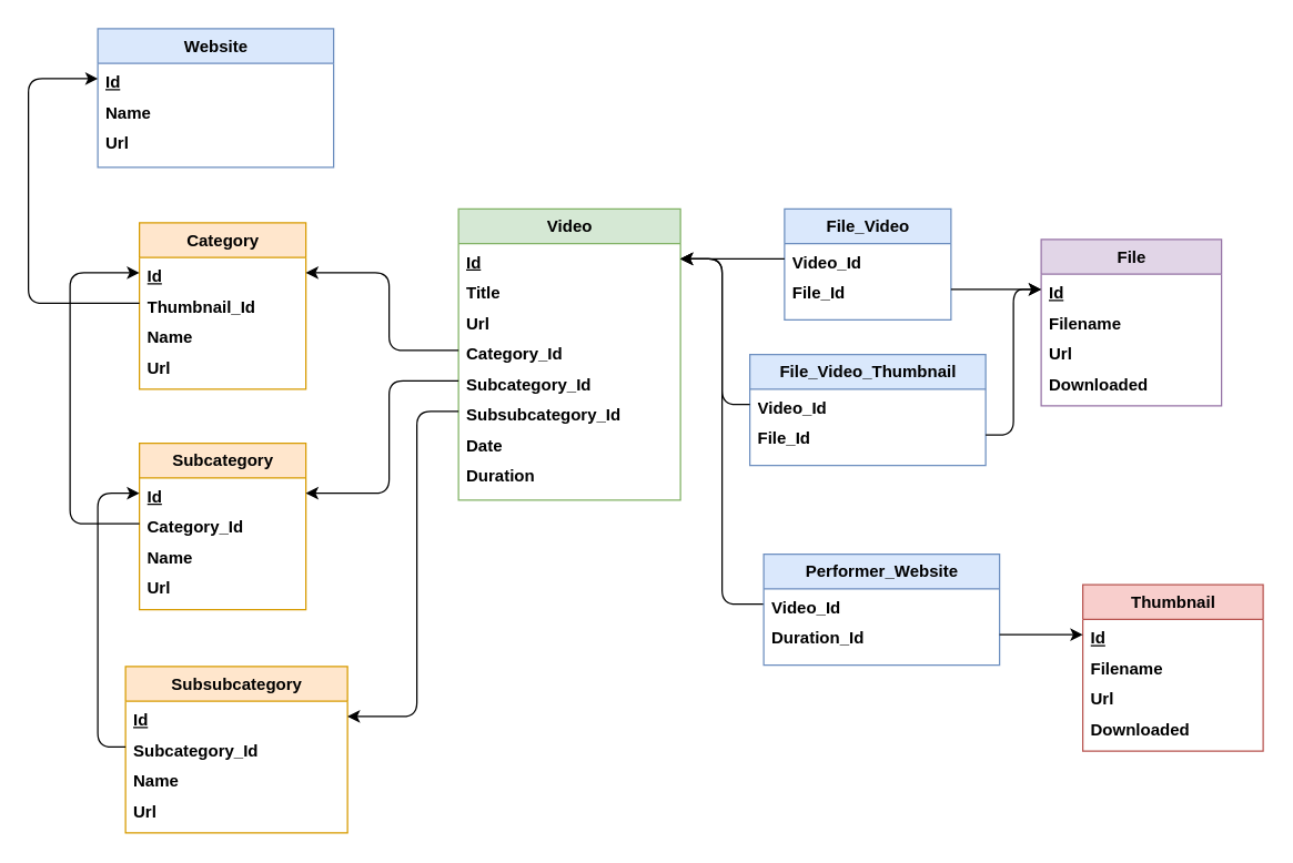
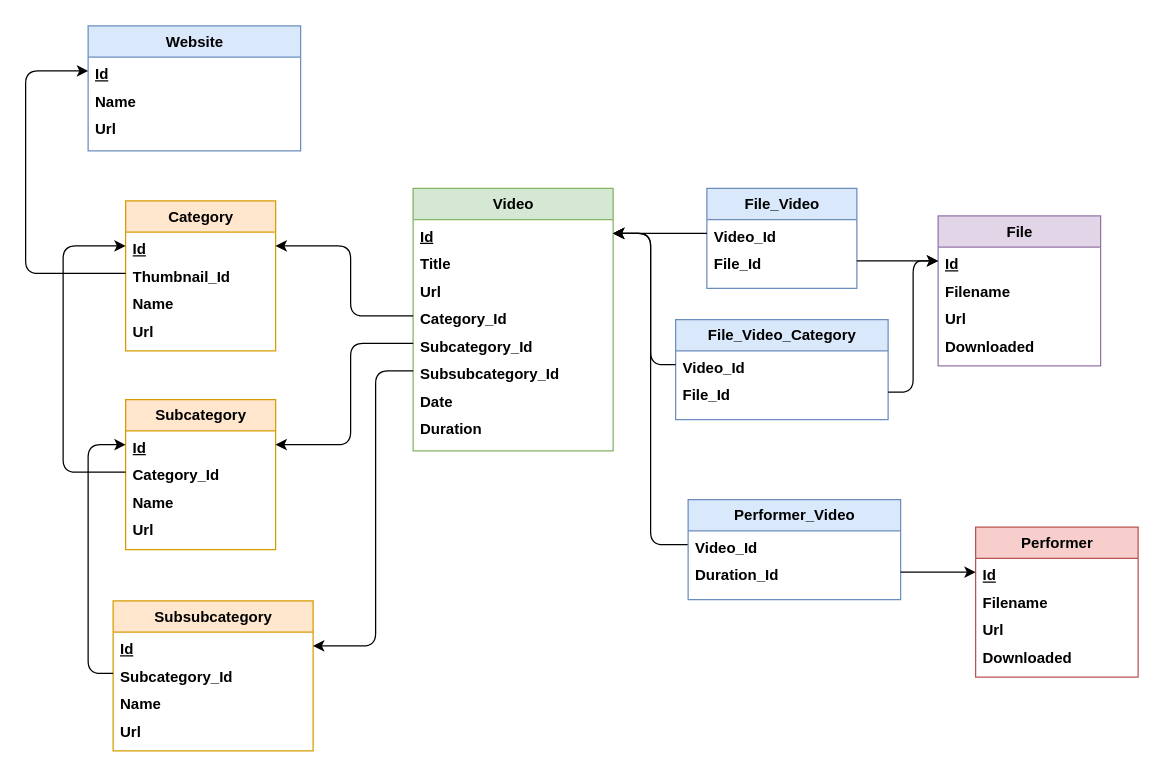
  <mxCell id="0" />
  <mxCell id="1" parent="0" />
  <mxCell id="2" value="Website" style="swimlane;html=1;fontStyle=1;childLayout=stackLayout;horizontal=1;startSize=25;fillColor=#dae8fc;horizontalStack=0;resizeParent=1;resizeLast=0;collapsible=1;marginBottom=0;swimlaneFillColor=#ffffff;align=center;strokeColor=#6c8ebf;" vertex="1" parent="1"><mxGeometry x="70" y="20" width="170" height="100" as="geometry" /></mxCell>
  <mxCell id="3" value="&lt;b&gt;Id&lt;/b&gt;" style="text;html=1;strokeColor=none;fillColor=none;spacingLeft=4;spacingRight=4;whiteSpace=wrap;overflow=hidden;rotatable=0;points=[[0,0.5],[1,0.5]];portConstraint=eastwest;fontStyle=4" vertex="1" parent="2"><mxGeometry y="25" width="170" height="22" as="geometry" /></mxCell>
  <mxCell id="4" value="&lt;b&gt;Name&lt;/b&gt;" style="text;html=1;strokeColor=none;fillColor=none;spacingLeft=4;spacingRight=4;whiteSpace=wrap;overflow=hidden;rotatable=0;points=[[0,0.5],[1,0.5]];portConstraint=eastwest;fontStyle=0" vertex="1" parent="2"><mxGeometry y="47" width="170" height="22" as="geometry" /></mxCell>
  <mxCell id="5" value="&lt;b&gt;Url&lt;br&gt;&lt;/b&gt;" style="text;html=1;strokeColor=none;fillColor=none;spacingLeft=4;spacingRight=4;whiteSpace=wrap;overflow=hidden;rotatable=0;points=[[0,0.5],[1,0.5]];portConstraint=eastwest;fontStyle=0" vertex="1" parent="2"><mxGeometry y="69" width="170" height="22" as="geometry" /></mxCell>
  <mxCell id="6" value="Category" style="swimlane;html=1;fontStyle=1;childLayout=stackLayout;horizontal=1;startSize=25;fillColor=#ffe6cc;horizontalStack=0;resizeParent=1;resizeLast=0;collapsible=1;marginBottom=0;swimlaneFillColor=#ffffff;align=center;strokeColor=#d79b00;" vertex="1" parent="1"><mxGeometry x="100" y="160" width="120" height="120" as="geometry" /></mxCell>
  <mxCell id="7" value="&lt;b&gt;Id&lt;/b&gt;" style="text;html=1;strokeColor=none;fillColor=none;spacingLeft=4;spacingRight=4;whiteSpace=wrap;overflow=hidden;rotatable=0;points=[[0,0.5],[1,0.5]];portConstraint=eastwest;fontStyle=4" vertex="1" parent="6"><mxGeometry y="25" width="120" height="22" as="geometry" /></mxCell>
  <mxCell id="8" value="&lt;b&gt;Thumbnail_Id&lt;/b&gt;" style="text;html=1;strokeColor=none;fillColor=none;spacingLeft=4;spacingRight=4;whiteSpace=wrap;overflow=hidden;rotatable=0;points=[[0,0.5],[1,0.5]];portConstraint=eastwest;fontStyle=0" vertex="1" parent="6"><mxGeometry y="47" width="120" height="22" as="geometry" /></mxCell>
  <mxCell id="9" value="&lt;b&gt;Name&lt;br&gt;&lt;/b&gt;" style="text;html=1;strokeColor=none;fillColor=none;spacingLeft=4;spacingRight=4;whiteSpace=wrap;overflow=hidden;rotatable=0;points=[[0,0.5],[1,0.5]];portConstraint=eastwest;fontStyle=0" vertex="1" parent="6"><mxGeometry y="69" width="120" height="22" as="geometry" /></mxCell>
  <mxCell id="10" value="&lt;b&gt;Url&lt;br&gt;&lt;/b&gt;" style="text;html=1;strokeColor=none;fillColor=none;spacingLeft=4;spacingRight=4;whiteSpace=wrap;overflow=hidden;rotatable=0;points=[[0,0.5],[1,0.5]];portConstraint=eastwest;fontStyle=0" vertex="1" parent="6"><mxGeometry y="91" width="120" height="22" as="geometry" /></mxCell>
  <mxCell id="11" value="Subcategory" style="swimlane;html=1;fontStyle=1;childLayout=stackLayout;horizontal=1;startSize=25;fillColor=#ffe6cc;horizontalStack=0;resizeParent=1;resizeLast=0;collapsible=1;marginBottom=0;swimlaneFillColor=#ffffff;align=center;strokeColor=#d79b00;" vertex="1" parent="1"><mxGeometry x="100" y="319" width="120" height="120" as="geometry" /></mxCell>
  <mxCell id="12" value="&lt;b&gt;Id&lt;/b&gt;" style="text;html=1;strokeColor=none;fillColor=none;spacingLeft=4;spacingRight=4;whiteSpace=wrap;overflow=hidden;rotatable=0;points=[[0,0.5],[1,0.5]];portConstraint=eastwest;fontStyle=4" vertex="1" parent="11"><mxGeometry y="25" width="120" height="22" as="geometry" /></mxCell>
  <mxCell id="13" value="&lt;b&gt;Category_Id&lt;/b&gt;" style="text;html=1;strokeColor=none;fillColor=none;spacingLeft=4;spacingRight=4;whiteSpace=wrap;overflow=hidden;rotatable=0;points=[[0,0.5],[1,0.5]];portConstraint=eastwest;fontStyle=0" vertex="1" parent="11"><mxGeometry y="47" width="120" height="22" as="geometry" /></mxCell>
  <mxCell id="14" value="&lt;b&gt;Name&lt;br&gt;&lt;/b&gt;" style="text;html=1;strokeColor=none;fillColor=none;spacingLeft=4;spacingRight=4;whiteSpace=wrap;overflow=hidden;rotatable=0;points=[[0,0.5],[1,0.5]];portConstraint=eastwest;fontStyle=0" vertex="1" parent="11"><mxGeometry y="69" width="120" height="22" as="geometry" /></mxCell>
  <mxCell id="15" value="&lt;b&gt;Url&lt;br&gt;&lt;/b&gt;" style="text;html=1;strokeColor=none;fillColor=none;spacingLeft=4;spacingRight=4;whiteSpace=wrap;overflow=hidden;rotatable=0;points=[[0,0.5],[1,0.5]];portConstraint=eastwest;fontStyle=0" vertex="1" parent="11"><mxGeometry y="91" width="120" height="22" as="geometry" /></mxCell>
  <mxCell id="16" value="Subsubcategory" style="swimlane;html=1;fontStyle=1;childLayout=stackLayout;horizontal=1;startSize=25;fillColor=#ffe6cc;horizontalStack=0;resizeParent=1;resizeLast=0;collapsible=1;marginBottom=0;swimlaneFillColor=#ffffff;align=center;strokeColor=#d79b00;" vertex="1" parent="1"><mxGeometry x="90" y="480" width="160" height="120" as="geometry" /></mxCell>
  <mxCell id="17" value="&lt;b&gt;Id&lt;/b&gt;" style="text;html=1;strokeColor=none;fillColor=none;spacingLeft=4;spacingRight=4;whiteSpace=wrap;overflow=hidden;rotatable=0;points=[[0,0.5],[1,0.5]];portConstraint=eastwest;fontStyle=4" vertex="1" parent="16"><mxGeometry y="25" width="160" height="22" as="geometry" /></mxCell>
  <mxCell id="18" value="&lt;b&gt;Subcategory_Id&lt;/b&gt;" style="text;html=1;strokeColor=none;fillColor=none;spacingLeft=4;spacingRight=4;whiteSpace=wrap;overflow=hidden;rotatable=0;points=[[0,0.5],[1,0.5]];portConstraint=eastwest;fontStyle=0" vertex="1" parent="16"><mxGeometry y="47" width="160" height="22" as="geometry" /></mxCell>
  <mxCell id="19" value="&lt;b&gt;Name&lt;br&gt;&lt;/b&gt;" style="text;html=1;strokeColor=none;fillColor=none;spacingLeft=4;spacingRight=4;whiteSpace=wrap;overflow=hidden;rotatable=0;points=[[0,0.5],[1,0.5]];portConstraint=eastwest;fontStyle=0" vertex="1" parent="16"><mxGeometry y="69" width="160" height="22" as="geometry" /></mxCell>
  <mxCell id="20" value="&lt;b&gt;Url&lt;br&gt;&lt;/b&gt;" style="text;html=1;strokeColor=none;fillColor=none;spacingLeft=4;spacingRight=4;whiteSpace=wrap;overflow=hidden;rotatable=0;points=[[0,0.5],[1,0.5]];portConstraint=eastwest;fontStyle=0" vertex="1" parent="16"><mxGeometry y="91" width="160" height="22" as="geometry" /></mxCell>
  <mxCell id="21" value="Video" style="swimlane;html=1;fontStyle=1;childLayout=stackLayout;horizontal=1;startSize=25;fillColor=#d5e8d4;horizontalStack=0;resizeParent=1;resizeLast=0;collapsible=1;marginBottom=0;swimlaneFillColor=#ffffff;align=center;strokeColor=#82b366;" vertex="1" parent="1"><mxGeometry x="330" y="150" width="160" height="210" as="geometry" /></mxCell>
  <mxCell id="22" value="&lt;b&gt;Id&lt;/b&gt;" style="text;html=1;strokeColor=none;fillColor=none;spacingLeft=4;spacingRight=4;whiteSpace=wrap;overflow=hidden;rotatable=0;points=[[0,0.5],[1,0.5]];portConstraint=eastwest;fontStyle=4" vertex="1" parent="21"><mxGeometry y="25" width="160" height="22" as="geometry" /></mxCell>
  <mxCell id="23" value="&lt;b&gt;Title&lt;/b&gt;" style="text;html=1;strokeColor=none;fillColor=none;spacingLeft=4;spacingRight=4;whiteSpace=wrap;overflow=hidden;rotatable=0;points=[[0,0.5],[1,0.5]];portConstraint=eastwest;fontStyle=0" vertex="1" parent="21"><mxGeometry y="47" width="160" height="22" as="geometry" /></mxCell>
  <mxCell id="24" value="&lt;b&gt;Url&lt;br&gt;&lt;/b&gt;" style="text;html=1;strokeColor=none;fillColor=none;spacingLeft=4;spacingRight=4;whiteSpace=wrap;overflow=hidden;rotatable=0;points=[[0,0.5],[1,0.5]];portConstraint=eastwest;fontStyle=0" vertex="1" parent="21"><mxGeometry y="69" width="160" height="22" as="geometry" /></mxCell>
  <mxCell id="25" value="&lt;b&gt;Category_Id&lt;br&gt;&lt;/b&gt;" style="text;html=1;strokeColor=none;fillColor=none;spacingLeft=4;spacingRight=4;whiteSpace=wrap;overflow=hidden;rotatable=0;points=[[0,0.5],[1,0.5]];portConstraint=eastwest;fontStyle=0" vertex="1" parent="21"><mxGeometry y="91" width="160" height="22" as="geometry" /></mxCell>
  <mxCell id="26" value="&lt;b&gt;Subcategory_Id&lt;br&gt;&lt;/b&gt;" style="text;html=1;strokeColor=none;fillColor=none;spacingLeft=4;spacingRight=4;whiteSpace=wrap;overflow=hidden;rotatable=0;points=[[0,0.5],[1,0.5]];portConstraint=eastwest;fontStyle=0" vertex="1" parent="21"><mxGeometry y="113" width="160" height="22" as="geometry" /></mxCell>
  <mxCell id="27" value="&lt;b&gt;Subsubcategory_Id&lt;br&gt;&lt;/b&gt;" style="text;html=1;strokeColor=none;fillColor=none;spacingLeft=4;spacingRight=4;whiteSpace=wrap;overflow=hidden;rotatable=0;points=[[0,0.5],[1,0.5]];portConstraint=eastwest;fontStyle=0" vertex="1" parent="21"><mxGeometry y="135" width="160" height="22" as="geometry" /></mxCell>
  <mxCell id="28" value="&lt;b&gt;Date&lt;br&gt;&lt;/b&gt;" style="text;html=1;strokeColor=none;fillColor=none;spacingLeft=4;spacingRight=4;whiteSpace=wrap;overflow=hidden;rotatable=0;points=[[0,0.5],[1,0.5]];portConstraint=eastwest;fontStyle=0" vertex="1" parent="21"><mxGeometry y="157" width="160" height="22" as="geometry" /></mxCell>
  <mxCell id="29" value="&lt;b&gt;Duration&lt;br&gt;&lt;/b&gt;" style="text;html=1;strokeColor=none;fillColor=none;spacingLeft=4;spacingRight=4;whiteSpace=wrap;overflow=hidden;rotatable=0;points=[[0,0.5],[1,0.5]];portConstraint=eastwest;fontStyle=0" vertex="1" parent="21"><mxGeometry y="179" width="160" height="22" as="geometry" /></mxCell>
  <mxCell id="30" value="" style="endArrow=classic;html=1;exitX=0;exitY=0.5;exitDx=0;exitDy=0;entryX=0;entryY=0.5;entryDx=0;entryDy=0;" edge="1" parent="1" source="8" target="3"><mxGeometry width="50" height="50" relative="1" as="geometry"><mxPoint x="20" y="280" as="sourcePoint" /><mxPoint x="10" y="120" as="targetPoint" /><Array as="points"><mxPoint x="20" y="218" /><mxPoint x="20" y="56" /></Array></mxGeometry></mxCell>
  <mxCell id="31" value="" style="endArrow=classic;html=1;exitX=0;exitY=0.5;exitDx=0;exitDy=0;entryX=0;entryY=0.5;entryDx=0;entryDy=0;" edge="1" parent="1" source="13" target="7"><mxGeometry width="50" height="50" relative="1" as="geometry"><mxPoint x="-30" y="410" as="sourcePoint" /><mxPoint x="20" y="360" as="targetPoint" /><Array as="points"><mxPoint x="50" y="377" /><mxPoint x="50" y="196" /></Array></mxGeometry></mxCell>
  <mxCell id="32" value="" style="endArrow=classic;html=1;exitX=0;exitY=0.5;exitDx=0;exitDy=0;entryX=0;entryY=0.5;entryDx=0;entryDy=0;" edge="1" parent="1" source="18" target="12"><mxGeometry width="50" height="50" relative="1" as="geometry"><mxPoint x="-20" y="490" as="sourcePoint" /><mxPoint x="30" y="440" as="targetPoint" /><Array as="points"><mxPoint x="70" y="538" /><mxPoint x="70" y="355" /></Array></mxGeometry></mxCell>
  <mxCell id="33" value="File_Video" style="swimlane;html=1;fontStyle=1;childLayout=stackLayout;horizontal=1;startSize=25;fillColor=#dae8fc;horizontalStack=0;resizeParent=1;resizeLast=0;collapsible=1;marginBottom=0;swimlaneFillColor=#ffffff;align=center;strokeColor=#6c8ebf;" vertex="1" parent="1"><mxGeometry x="565" y="150" width="120" height="80" as="geometry" /></mxCell>
  <mxCell id="34" value="&lt;b&gt;Video_Id&lt;br&gt;&lt;/b&gt;" style="text;html=1;strokeColor=none;fillColor=none;spacingLeft=4;spacingRight=4;whiteSpace=wrap;overflow=hidden;rotatable=0;points=[[0,0.5],[1,0.5]];portConstraint=eastwest;fontStyle=0" vertex="1" parent="33"><mxGeometry y="25" width="120" height="22" as="geometry" /></mxCell>
  <mxCell id="35" value="&lt;b&gt;File_Id&lt;/b&gt;" style="text;html=1;strokeColor=none;fillColor=none;spacingLeft=4;spacingRight=4;whiteSpace=wrap;overflow=hidden;rotatable=0;points=[[0,0.5],[1,0.5]];portConstraint=eastwest;fontStyle=0" vertex="1" parent="33"><mxGeometry y="47" width="120" height="22" as="geometry" /></mxCell>
  <mxCell id="36" value="File" style="swimlane;html=1;fontStyle=1;childLayout=stackLayout;horizontal=1;startSize=25;fillColor=#e1d5e7;horizontalStack=0;resizeParent=1;resizeLast=0;collapsible=1;marginBottom=0;swimlaneFillColor=#ffffff;align=center;strokeColor=#9673a6;" vertex="1" parent="1"><mxGeometry x="750" y="172" width="130" height="120" as="geometry" /></mxCell>
  <mxCell id="37" value="&lt;b&gt;Id&lt;/b&gt;" style="text;html=1;strokeColor=none;fillColor=none;spacingLeft=4;spacingRight=4;whiteSpace=wrap;overflow=hidden;rotatable=0;points=[[0,0.5],[1,0.5]];portConstraint=eastwest;fontStyle=4" vertex="1" parent="36"><mxGeometry y="25" width="130" height="22" as="geometry" /></mxCell>
  <mxCell id="38" value="&lt;b&gt;Filename&lt;br&gt;&lt;/b&gt;" style="text;html=1;strokeColor=none;fillColor=none;spacingLeft=4;spacingRight=4;whiteSpace=wrap;overflow=hidden;rotatable=0;points=[[0,0.5],[1,0.5]];portConstraint=eastwest;fontStyle=0" vertex="1" parent="36"><mxGeometry y="47" width="130" height="22" as="geometry" /></mxCell>
  <mxCell id="39" value="&lt;b&gt;Url&lt;br&gt;&lt;/b&gt;" style="text;html=1;strokeColor=none;fillColor=none;spacingLeft=4;spacingRight=4;whiteSpace=wrap;overflow=hidden;rotatable=0;points=[[0,0.5],[1,0.5]];portConstraint=eastwest;fontStyle=0" vertex="1" parent="36"><mxGeometry y="69" width="130" height="22" as="geometry" /></mxCell>
  <mxCell id="40" value="&lt;b&gt;Downloaded&lt;br&gt;&lt;/b&gt;" style="text;html=1;strokeColor=none;fillColor=none;spacingLeft=4;spacingRight=4;whiteSpace=wrap;overflow=hidden;rotatable=0;points=[[0,0.5],[1,0.5]];portConstraint=eastwest;fontStyle=0" vertex="1" parent="36"><mxGeometry y="91" width="130" height="22" as="geometry" /></mxCell>
  <mxCell id="41" value="" style="endArrow=classic;html=1;exitX=0;exitY=0.5;exitDx=0;exitDy=0;entryX=1;entryY=0.5;entryDx=0;entryDy=0;" edge="1" parent="1" source="25" target="7"><mxGeometry width="50" height="50" relative="1" as="geometry"><mxPoint x="380" y="120" as="sourcePoint" /><mxPoint x="430" y="70" as="targetPoint" /><Array as="points"><mxPoint x="280" y="252" /><mxPoint x="280" y="196" /></Array></mxGeometry></mxCell>
  <mxCell id="42" value="" style="endArrow=classic;html=1;exitX=0;exitY=0.5;exitDx=0;exitDy=0;entryX=1;entryY=0.5;entryDx=0;entryDy=0;" edge="1" parent="1" source="26" target="12"><mxGeometry width="50" height="50" relative="1" as="geometry"><mxPoint x="240" y="360" as="sourcePoint" /><mxPoint x="290" y="310" as="targetPoint" /><Array as="points"><mxPoint x="280" y="274" /><mxPoint x="280" y="355" /></Array></mxGeometry></mxCell>
  <mxCell id="43" value="" style="endArrow=classic;html=1;exitX=0;exitY=0.5;exitDx=0;exitDy=0;entryX=1;entryY=0.5;entryDx=0;entryDy=0;" edge="1" parent="1" source="27" target="17"><mxGeometry width="50" height="50" relative="1" as="geometry"><mxPoint x="340" y="130" as="sourcePoint" /><mxPoint x="390" y="80" as="targetPoint" /><Array as="points"><mxPoint x="300" y="296" /><mxPoint x="300" y="516" /></Array></mxGeometry></mxCell>
  <mxCell id="44" value="" style="endArrow=classic;html=1;exitX=0;exitY=0.5;exitDx=0;exitDy=0;entryX=1;entryY=0.5;entryDx=0;entryDy=0;" edge="1" parent="1" source="34" target="22"><mxGeometry width="50" height="50" relative="1" as="geometry"><mxPoint x="530" y="460" as="sourcePoint" /><mxPoint x="620" y="500" as="targetPoint" /></mxGeometry></mxCell>
- <mxCell id="45" value="File_Video_Thumbnail" style="swimlane;html=1;fontStyle=1;childLayout=stackLayout;horizontal=1;startSize=25;fillColor=#dae8fc;horizontalStack=0;resizeParent=1;resizeLast=0;collapsible=1;marginBottom=0;swimlaneFillColor=#ffffff;align=center;strokeColor=#6c8ebf;" vertex="1" parent="1"><mxGeometry x="540" y="255" width="170" height="80" as="geometry" /></mxCell>
+ <mxCell id="45" value="File_Video_Category" style="swimlane;html=1;fontStyle=1;childLayout=stackLayout;horizontal=1;startSize=25;fillColor=#dae8fc;horizontalStack=0;resizeParent=1;resizeLast=0;collapsible=1;marginBottom=0;swimlaneFillColor=#ffffff;align=center;strokeColor=#6c8ebf;" vertex="1" parent="1"><mxGeometry x="540" y="255" width="170" height="80" as="geometry" /></mxCell>
  <mxCell id="46" value="&lt;b&gt;Video_Id&lt;br&gt;&lt;/b&gt;" style="text;html=1;strokeColor=none;fillColor=none;spacingLeft=4;spacingRight=4;whiteSpace=wrap;overflow=hidden;rotatable=0;points=[[0,0.5],[1,0.5]];portConstraint=eastwest;fontStyle=0" vertex="1" parent="45"><mxGeometry y="25" width="170" height="22" as="geometry" /></mxCell>
  <mxCell id="47" value="&lt;b&gt;File_Id&lt;/b&gt;" style="text;html=1;strokeColor=none;fillColor=none;spacingLeft=4;spacingRight=4;whiteSpace=wrap;overflow=hidden;rotatable=0;points=[[0,0.5],[1,0.5]];portConstraint=eastwest;fontStyle=0" vertex="1" parent="45"><mxGeometry y="47" width="170" height="22" as="geometry" /></mxCell>
  <mxCell id="48" value="" style="endArrow=classic;html=1;exitX=0;exitY=0.5;exitDx=0;exitDy=0;entryX=1;entryY=0.5;entryDx=0;entryDy=0;" edge="1" parent="1" source="46" target="22"><mxGeometry width="50" height="50" relative="1" as="geometry"><mxPoint x="530" y="500" as="sourcePoint" /><mxPoint x="580" y="450" as="targetPoint" /><Array as="points"><mxPoint x="520" y="291" /><mxPoint x="520" y="186" /></Array></mxGeometry></mxCell>
  <mxCell id="49" value="" style="endArrow=classic;html=1;exitX=1;exitY=0.5;exitDx=0;exitDy=0;entryX=0;entryY=0.5;entryDx=0;entryDy=0;" edge="1" parent="1" source="35" target="37"><mxGeometry width="50" height="50" relative="1" as="geometry"><mxPoint x="570" y="490" as="sourcePoint" /><mxPoint x="620" y="440" as="targetPoint" /></mxGeometry></mxCell>
  <mxCell id="50" value="" style="endArrow=classic;html=1;exitX=1;exitY=0.5;exitDx=0;exitDy=0;entryX=0;entryY=0.5;entryDx=0;entryDy=0;" edge="1" parent="1" source="47" target="37"><mxGeometry width="50" height="50" relative="1" as="geometry"><mxPoint x="690" y="510" as="sourcePoint" /><mxPoint x="740" y="460" as="targetPoint" /><Array as="points"><mxPoint x="730" y="313" /><mxPoint x="730" y="208" /></Array></mxGeometry></mxCell>
- <mxCell id="51" value="Thumbnail" style="swimlane;html=1;fontStyle=1;childLayout=stackLayout;horizontal=1;startSize=25;fillColor=#f8cecc;horizontalStack=0;resizeParent=1;resizeLast=0;collapsible=1;marginBottom=0;swimlaneFillColor=#ffffff;align=center;strokeColor=#b85450;" vertex="1" parent="1"><mxGeometry x="780" y="421" width="130" height="120" as="geometry" /></mxCell>
+ <mxCell id="51" value="Performer" style="swimlane;html=1;fontStyle=1;childLayout=stackLayout;horizontal=1;startSize=25;fillColor=#f8cecc;horizontalStack=0;resizeParent=1;resizeLast=0;collapsible=1;marginBottom=0;swimlaneFillColor=#ffffff;align=center;strokeColor=#b85450;" vertex="1" parent="1"><mxGeometry x="780" y="421" width="130" height="120" as="geometry" /></mxCell>
  <mxCell id="52" value="&lt;b&gt;Id&lt;/b&gt;" style="text;html=1;strokeColor=none;fillColor=none;spacingLeft=4;spacingRight=4;whiteSpace=wrap;overflow=hidden;rotatable=0;points=[[0,0.5],[1,0.5]];portConstraint=eastwest;fontStyle=4" vertex="1" parent="51"><mxGeometry y="25" width="130" height="22" as="geometry" /></mxCell>
  <mxCell id="53" value="&lt;b&gt;Filename&lt;br&gt;&lt;/b&gt;" style="text;html=1;strokeColor=none;fillColor=none;spacingLeft=4;spacingRight=4;whiteSpace=wrap;overflow=hidden;rotatable=0;points=[[0,0.5],[1,0.5]];portConstraint=eastwest;fontStyle=0" vertex="1" parent="51"><mxGeometry y="47" width="130" height="22" as="geometry" /></mxCell>
  <mxCell id="54" value="&lt;b&gt;Url&lt;br&gt;&lt;/b&gt;" style="text;html=1;strokeColor=none;fillColor=none;spacingLeft=4;spacingRight=4;whiteSpace=wrap;overflow=hidden;rotatable=0;points=[[0,0.5],[1,0.5]];portConstraint=eastwest;fontStyle=0" vertex="1" parent="51"><mxGeometry y="69" width="130" height="22" as="geometry" /></mxCell>
  <mxCell id="55" value="&lt;b&gt;Downloaded&lt;br&gt;&lt;/b&gt;" style="text;html=1;strokeColor=none;fillColor=none;spacingLeft=4;spacingRight=4;whiteSpace=wrap;overflow=hidden;rotatable=0;points=[[0,0.5],[1,0.5]];portConstraint=eastwest;fontStyle=0" vertex="1" parent="51"><mxGeometry y="91" width="130" height="22" as="geometry" /></mxCell>
  <mxCell id="56" value="" style="endArrow=classic;html=1;exitX=0;exitY=0.5;exitDx=0;exitDy=0;entryX=1;entryY=0.5;entryDx=0;entryDy=0;" edge="1" parent="1" source="58" target="22"><mxGeometry width="50" height="50" relative="1" as="geometry"><mxPoint x="490" y="500" as="sourcePoint" /><mxPoint x="520" y="450" as="targetPoint" /><Array as="points"><mxPoint x="520" y="435" /><mxPoint x="520" y="186" /></Array></mxGeometry></mxCell>
- <mxCell id="57" value="Performer_Website" style="swimlane;html=1;fontStyle=1;childLayout=stackLayout;horizontal=1;startSize=25;fillColor=#dae8fc;horizontalStack=0;resizeParent=1;resizeLast=0;collapsible=1;marginBottom=0;swimlaneFillColor=#ffffff;align=center;strokeColor=#6c8ebf;" vertex="1" parent="1"><mxGeometry x="550" y="399" width="170" height="80" as="geometry" /></mxCell>
+ <mxCell id="57" value="Performer_Video" style="swimlane;html=1;fontStyle=1;childLayout=stackLayout;horizontal=1;startSize=25;fillColor=#dae8fc;horizontalStack=0;resizeParent=1;resizeLast=0;collapsible=1;marginBottom=0;swimlaneFillColor=#ffffff;align=center;strokeColor=#6c8ebf;" vertex="1" parent="1"><mxGeometry x="550" y="399" width="170" height="80" as="geometry" /></mxCell>
  <mxCell id="58" value="&lt;b&gt;Video_Id&lt;br&gt;&lt;/b&gt;" style="text;html=1;strokeColor=none;fillColor=none;spacingLeft=4;spacingRight=4;whiteSpace=wrap;overflow=hidden;rotatable=0;points=[[0,0.5],[1,0.5]];portConstraint=eastwest;fontStyle=0" vertex="1" parent="57"><mxGeometry y="25" width="170" height="22" as="geometry" /></mxCell>
  <mxCell id="59" value="&lt;b&gt;Duration_Id&lt;/b&gt;" style="text;html=1;strokeColor=none;fillColor=none;spacingLeft=4;spacingRight=4;whiteSpace=wrap;overflow=hidden;rotatable=0;points=[[0,0.5],[1,0.5]];portConstraint=eastwest;fontStyle=0" vertex="1" parent="57"><mxGeometry y="47" width="170" height="22" as="geometry" /></mxCell>
  <mxCell id="60" value="" style="endArrow=classic;html=1;exitX=1;exitY=0.5;exitDx=0;exitDy=0;entryX=0;entryY=0.5;entryDx=0;entryDy=0;" edge="1" parent="1" source="59" target="52"><mxGeometry width="50" height="50" relative="1" as="geometry"><mxPoint x="480" y="610" as="sourcePoint" /><mxPoint x="530" y="560" as="targetPoint" /></mxGeometry></mxCell>
